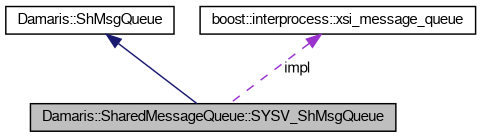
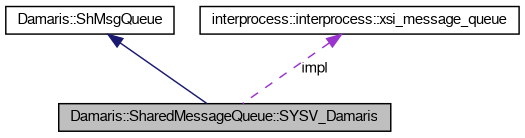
  digraph {
    node [color=black fillcolor=white fontname=FreeSans fontsize=10 shape=record style=filled]
    edge [dir=back fontname=FreeSans fontsize=10 labelfontname=FreeSans labelfontsize=10]
-   n1 [fillcolor=grey75 fontcolor=black height=0.2 label="Damaris::SharedMessageQueue::SYSV_ShMsgQueue" width=0.4]
+   n1 [fillcolor=grey75 fontcolor=black height=0.2 label="Damaris::SharedMessageQueue::SYSV_Damaris" width=0.4]
    n2 [height=0.2 label="Damaris::ShMsgQueue" width=0.4]
-   n3 [height=0.2 label="boost::interprocess::xsi_message_queue" width=0.4]
+   n3 [height=0.2 label="interprocess::interprocess::xsi_message_queue" width=0.4]
    n2 -> n1 [color=midnightblue style=solid]
    n3 -> n1 [color=darkorchid3 label=impl style=dashed]
  }
